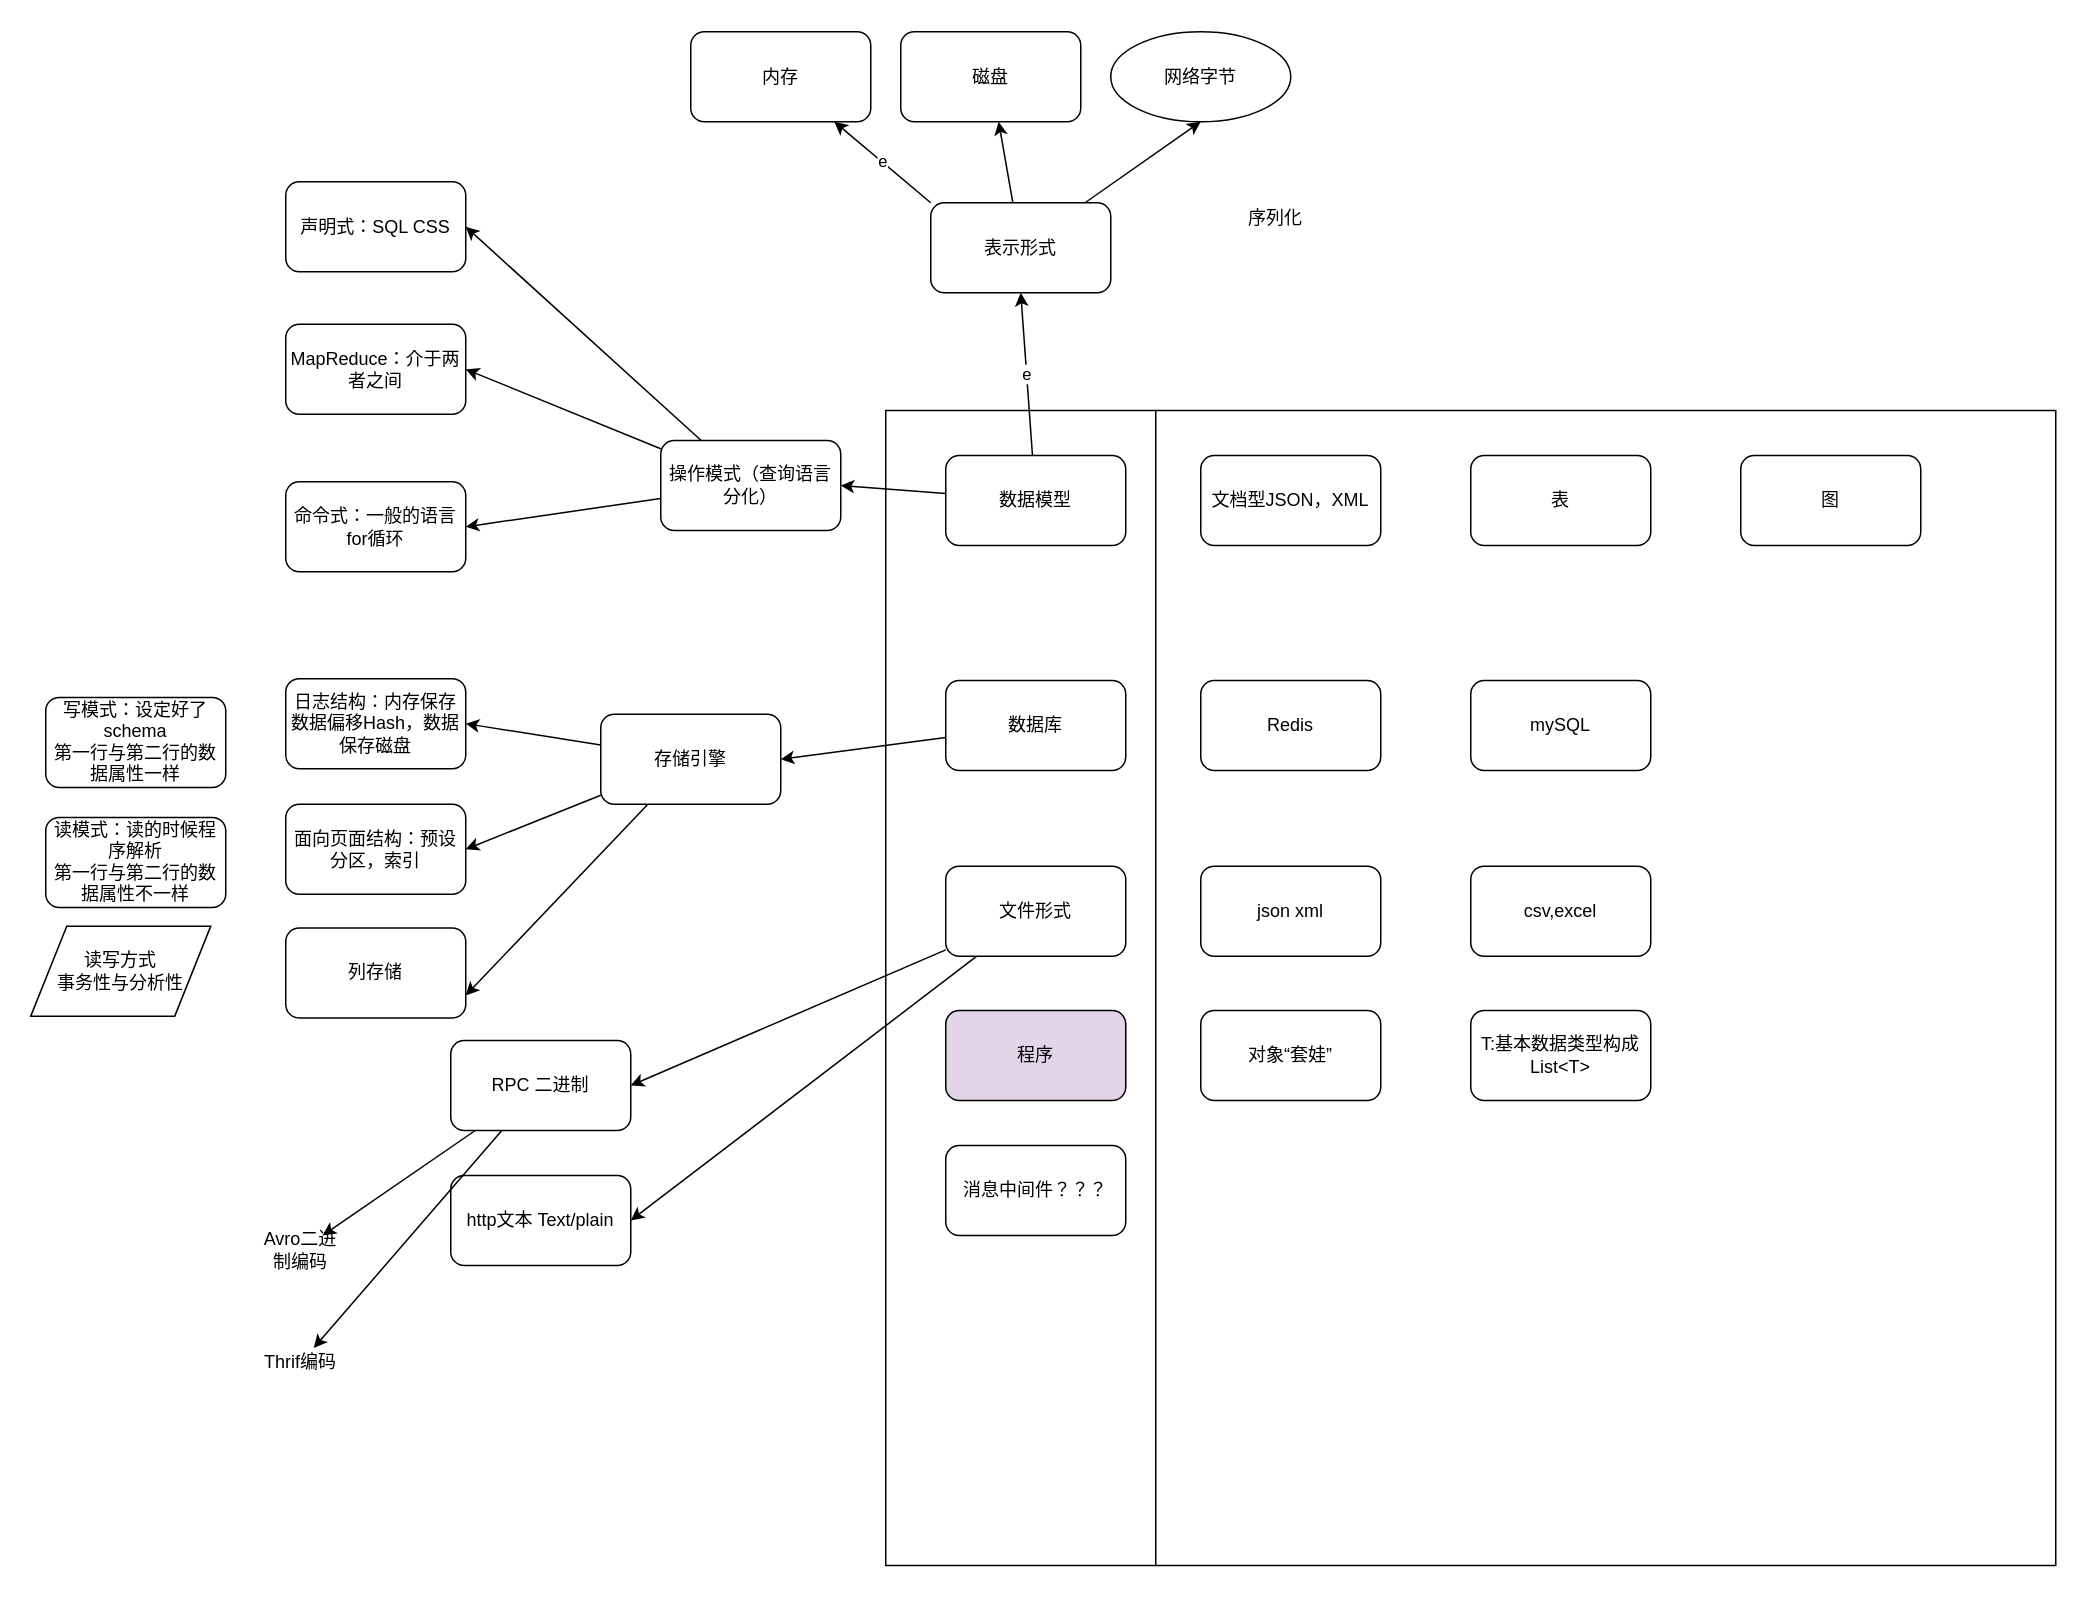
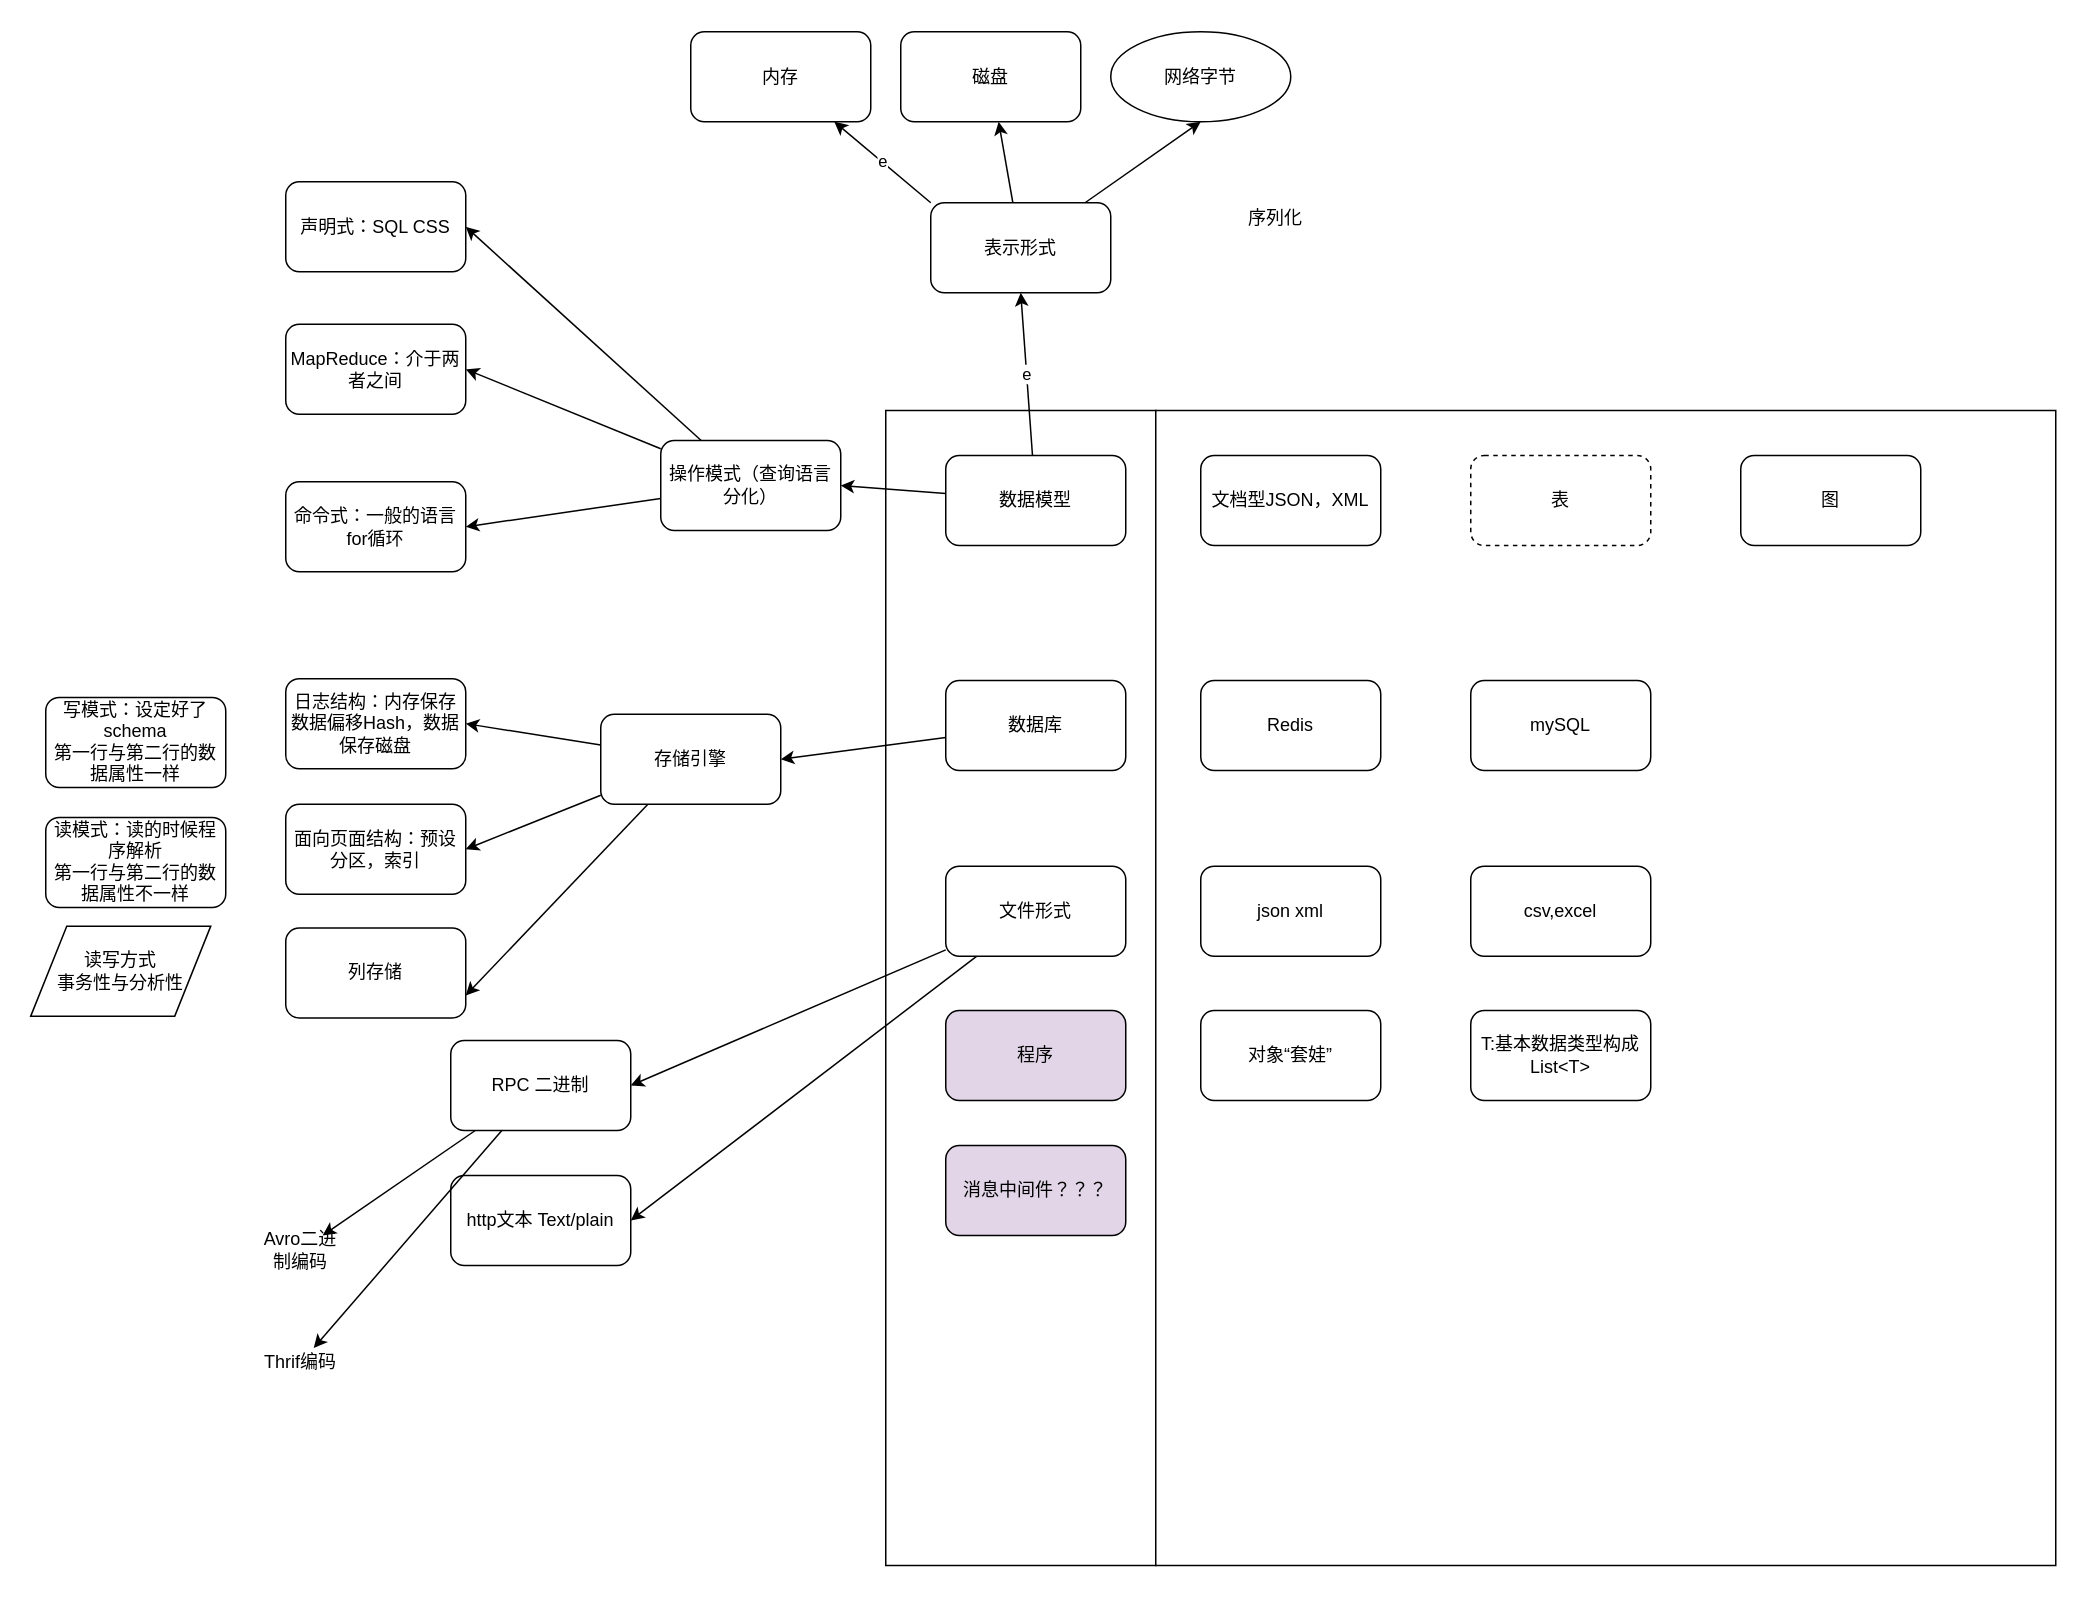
  <mxCell id="0" />
  <mxCell id="1" parent="0" />
  <mxCell id="2" value="" style="rounded=0;whiteSpace=wrap;html=1;" vertex="1" parent="1"><mxGeometry x="590" y="273" width="180" height="770" as="geometry" /></mxCell>
  <mxCell id="3" value="" style="rounded=0;whiteSpace=wrap;html=1;" vertex="1" parent="1"><mxGeometry x="770" y="273" width="600" height="770" as="geometry" /></mxCell>
  <mxCell id="4" value="图" style="rounded=1;whiteSpace=wrap;html=1;" vertex="1" parent="1"><mxGeometry x="1160" y="303" width="120" height="60" as="geometry" /></mxCell>
  <mxCell id="5" value="内存" style="rounded=1;whiteSpace=wrap;html=1;" vertex="1" parent="1"><mxGeometry x="460" y="20.5" width="120" height="60" as="geometry" /></mxCell>
  <mxCell id="6" value="磁盘" style="rounded=1;whiteSpace=wrap;html=1;" vertex="1" parent="1"><mxGeometry x="600" y="20.5" width="120" height="60" as="geometry" /></mxCell>
  <mxCell id="7" value="网络字节" style="ellipse;whiteSpace=wrap;html=1;" vertex="1" parent="1"><mxGeometry x="740" y="20.5" width="120" height="60" as="geometry" /></mxCell>
  <mxCell id="8" value="e" style="edgeStyle=none;rounded=0;orthogonalLoop=1;jettySize=auto;html=1;exitX=0;exitY=0;exitDx=0;exitDy=0;" edge="1" parent="1" source="11" target="5"><mxGeometry relative="1" as="geometry" /></mxCell>
  <mxCell id="9" style="edgeStyle=none;rounded=0;orthogonalLoop=1;jettySize=auto;html=1;" edge="1" parent="1" source="11" target="6"><mxGeometry relative="1" as="geometry" /></mxCell>
  <mxCell id="10" style="edgeStyle=none;rounded=0;orthogonalLoop=1;jettySize=auto;html=1;entryX=0.5;entryY=1;entryDx=0;entryDy=0;" edge="1" parent="1" source="11" target="7"><mxGeometry relative="1" as="geometry" /></mxCell>
  <mxCell id="11" value="表示形式" style="rounded=1;whiteSpace=wrap;html=1;" vertex="1" parent="1"><mxGeometry x="620" y="134.5" width="120" height="60" as="geometry" /></mxCell>
  <mxCell id="12" style="edgeStyle=none;rounded=0;orthogonalLoop=1;jettySize=auto;html=1;entryX=1;entryY=0.5;entryDx=0;entryDy=0;" edge="1" parent="1" source="15" target="16"><mxGeometry relative="1" as="geometry" /></mxCell>
  <mxCell id="13" style="edgeStyle=none;rounded=0;orthogonalLoop=1;jettySize=auto;html=1;entryX=1;entryY=0.5;entryDx=0;entryDy=0;" edge="1" parent="1" source="15" target="18"><mxGeometry relative="1" as="geometry" /></mxCell>
  <mxCell id="14" style="edgeStyle=none;rounded=0;orthogonalLoop=1;jettySize=auto;html=1;entryX=1;entryY=0.5;entryDx=0;entryDy=0;" edge="1" parent="1" source="15" target="17"><mxGeometry relative="1" as="geometry" /></mxCell>
  <mxCell id="15" value="操作模式（查询语言分化）" style="rounded=1;whiteSpace=wrap;html=1;" vertex="1" parent="1"><mxGeometry x="440" y="293" width="120" height="60" as="geometry" /></mxCell>
  <mxCell id="16" value="声明式：SQL CSS" style="rounded=1;whiteSpace=wrap;html=1;" vertex="1" parent="1"><mxGeometry x="190" y="120.5" width="120" height="60" as="geometry" /></mxCell>
  <mxCell id="17" value="命令式：一般的语言for循环" style="rounded=1;whiteSpace=wrap;html=1;" vertex="1" parent="1"><mxGeometry x="190" y="320.5" width="120" height="60" as="geometry" /></mxCell>
  <mxCell id="18" value="MapReduce：介于两者之间" style="rounded=1;whiteSpace=wrap;html=1;" vertex="1" parent="1"><mxGeometry x="190" y="215.5" width="120" height="60" as="geometry" /></mxCell>
  <mxCell id="19" style="edgeStyle=none;rounded=0;orthogonalLoop=1;jettySize=auto;html=1;entryX=1;entryY=0.5;entryDx=0;entryDy=0;" edge="1" parent="1" source="22" target="24"><mxGeometry relative="1" as="geometry" /></mxCell>
  <mxCell id="20" style="edgeStyle=none;rounded=0;orthogonalLoop=1;jettySize=auto;html=1;entryX=1;entryY=0.5;entryDx=0;entryDy=0;" edge="1" parent="1" source="22" target="25"><mxGeometry relative="1" as="geometry" /></mxCell>
  <mxCell id="21" style="edgeStyle=none;rounded=0;orthogonalLoop=1;jettySize=auto;html=1;entryX=1;entryY=0.75;entryDx=0;entryDy=0;" edge="1" parent="1" source="22" target="40"><mxGeometry relative="1" as="geometry" /></mxCell>
  <mxCell id="22" value="存储引擎" style="rounded=1;whiteSpace=wrap;html=1;" vertex="1" parent="1"><mxGeometry x="400" y="475.5" width="120" height="60" as="geometry" /></mxCell>
  <mxCell id="23" value="读写方式&lt;br&gt;事务性与分析性" style="shape=parallelogram;perimeter=parallelogramPerimeter;whiteSpace=wrap;html=1;" vertex="1" parent="1"><mxGeometry x="20" y="616.75" width="120" height="60" as="geometry" /></mxCell>
  <mxCell id="24" value="日志结构：内存保存数据偏移Hash，数据保存磁盘" style="rounded=1;whiteSpace=wrap;html=1;" vertex="1" parent="1"><mxGeometry x="190" y="451.75" width="120" height="60" as="geometry" /></mxCell>
  <mxCell id="25" value="面向页面结构：预设分区，索引" style="rounded=1;whiteSpace=wrap;html=1;" vertex="1" parent="1"><mxGeometry x="190" y="535.5" width="120" height="60" as="geometry" /></mxCell>
  <mxCell id="26" value="读模式：读的时候程序解析&lt;br&gt;第一行与第二行的数据属性不一样" style="rounded=1;whiteSpace=wrap;html=1;" vertex="1" parent="1"><mxGeometry x="30" y="544.25" width="120" height="60" as="geometry" /></mxCell>
  <mxCell id="27" value="写模式：设定好了schema&lt;br&gt;第一行与第二行的数据属性一样" style="rounded=1;whiteSpace=wrap;html=1;" vertex="1" parent="1"><mxGeometry x="30" y="464.25" width="120" height="60" as="geometry" /></mxCell>
  <mxCell id="28" value="序列化" style="text;html=1;strokeColor=none;fillColor=none;align=center;verticalAlign=middle;whiteSpace=wrap;rounded=0;" vertex="1" parent="1"><mxGeometry x="830" y="134.5" width="40" height="20" as="geometry" /></mxCell>
  <mxCell id="29" style="edgeStyle=none;rounded=0;orthogonalLoop=1;jettySize=auto;html=1;entryX=1;entryY=0.5;entryDx=0;entryDy=0;" edge="1" parent="1" source="30" target="22"><mxGeometry relative="1" as="geometry" /></mxCell>
  <mxCell id="30" value="数据库" style="rounded=1;whiteSpace=wrap;html=1;" vertex="1" parent="1"><mxGeometry x="630" y="453" width="120" height="60" as="geometry" /></mxCell>
  <mxCell id="31" value="Redis" style="rounded=1;whiteSpace=wrap;html=1;" vertex="1" parent="1"><mxGeometry x="800" y="453" width="120" height="60" as="geometry" /></mxCell>
  <mxCell id="32" value="mySQL" style="rounded=1;whiteSpace=wrap;html=1;" vertex="1" parent="1"><mxGeometry x="980" y="453" width="120" height="60" as="geometry" /></mxCell>
  <mxCell id="33" value="文档型JSON，XML" style="rounded=1;whiteSpace=wrap;html=1;" vertex="1" parent="1"><mxGeometry x="800" y="303" width="120" height="60" as="geometry" /></mxCell>
- <mxCell id="34" value="表" style="rounded=1;whiteSpace=wrap;html=1;" vertex="1" parent="1"><mxGeometry x="980" y="303" width="120" height="60" as="geometry" /></mxCell>
+ <mxCell id="34" value="表" style="rounded=1;whiteSpace=wrap;html=1;dashed=1;" vertex="1" parent="1"><mxGeometry x="980" y="303" width="120" height="60" as="geometry" /></mxCell>
  <mxCell id="35" style="edgeStyle=none;rounded=0;orthogonalLoop=1;jettySize=auto;html=1;entryX=1;entryY=0.5;entryDx=0;entryDy=0;" edge="1" parent="1" source="37" target="41"><mxGeometry relative="1" as="geometry" /></mxCell>
  <mxCell id="36" style="edgeStyle=none;rounded=0;orthogonalLoop=1;jettySize=auto;html=1;entryX=1;entryY=0.5;entryDx=0;entryDy=0;" edge="1" parent="1" source="37" target="44"><mxGeometry relative="1" as="geometry" /></mxCell>
  <mxCell id="37" value="文件形式" style="rounded=1;whiteSpace=wrap;html=1;" vertex="1" parent="1"><mxGeometry x="630" y="576.75" width="120" height="60" as="geometry" /></mxCell>
  <mxCell id="38" value="json xml" style="rounded=1;whiteSpace=wrap;html=1;" vertex="1" parent="1"><mxGeometry x="800" y="576.75" width="120" height="60" as="geometry" /></mxCell>
  <mxCell id="39" value="csv,excel" style="rounded=1;whiteSpace=wrap;html=1;" vertex="1" parent="1"><mxGeometry x="980" y="576.75" width="120" height="60" as="geometry" /></mxCell>
  <mxCell id="40" value="列存储" style="rounded=1;whiteSpace=wrap;html=1;" vertex="1" parent="1"><mxGeometry x="190" y="618" width="120" height="60" as="geometry" /></mxCell>
  <mxCell id="41" value="http文本 Text/plain" style="rounded=1;whiteSpace=wrap;html=1;" vertex="1" parent="1"><mxGeometry x="300" y="783" width="120" height="60" as="geometry" /></mxCell>
  <mxCell id="42" style="edgeStyle=none;rounded=0;orthogonalLoop=1;jettySize=auto;html=1;" edge="1" parent="1" source="44" target="51"><mxGeometry relative="1" as="geometry" /></mxCell>
  <mxCell id="43" style="edgeStyle=none;rounded=0;orthogonalLoop=1;jettySize=auto;html=1;" edge="1" parent="1" source="44" target="52"><mxGeometry relative="1" as="geometry" /></mxCell>
  <mxCell id="44" value="RPC 二进制" style="rounded=1;whiteSpace=wrap;html=1;" vertex="1" parent="1"><mxGeometry x="300" y="693" width="120" height="60" as="geometry" /></mxCell>
  <mxCell id="45" style="edgeStyle=none;rounded=0;orthogonalLoop=1;jettySize=auto;html=1;entryX=1;entryY=0.5;entryDx=0;entryDy=0;" edge="1" parent="1" source="47" target="15"><mxGeometry relative="1" as="geometry" /></mxCell>
  <mxCell id="46" value="e" style="edgeStyle=none;rounded=0;orthogonalLoop=1;jettySize=auto;html=1;entryX=0.5;entryY=1;entryDx=0;entryDy=0;" edge="1" parent="1" source="47" target="11"><mxGeometry relative="1" as="geometry" /></mxCell>
  <mxCell id="47" value="数据模型" style="rounded=1;whiteSpace=wrap;html=1;" vertex="1" parent="1"><mxGeometry x="630" y="303" width="120" height="60" as="geometry" /></mxCell>
  <mxCell id="48" value="程序" style="rounded=1;whiteSpace=wrap;html=1;fillColor=#e1d5e7;" vertex="1" parent="1"><mxGeometry x="630" y="673" width="120" height="60" as="geometry" /></mxCell>
  <mxCell id="49" value="对象“套娃”" style="rounded=1;whiteSpace=wrap;html=1;" vertex="1" parent="1"><mxGeometry x="800" y="673" width="120" height="60" as="geometry" /></mxCell>
  <mxCell id="50" value="T:基本数据类型构成&lt;br&gt;List&amp;lt;T&amp;gt;" style="rounded=1;whiteSpace=wrap;html=1;" vertex="1" parent="1"><mxGeometry x="980" y="673" width="120" height="60" as="geometry" /></mxCell>
  <mxCell id="51" value="Avro二进制编码" style="text;html=1;strokeColor=none;fillColor=none;align=center;verticalAlign=middle;whiteSpace=wrap;rounded=0;" vertex="1" parent="1"><mxGeometry x="170" y="823" width="60" height="20" as="geometry" /></mxCell>
  <mxCell id="52" value="Thrif编码" style="text;html=1;strokeColor=none;fillColor=none;align=center;verticalAlign=middle;whiteSpace=wrap;rounded=0;" vertex="1" parent="1"><mxGeometry x="170" y="898" width="60" height="20" as="geometry" /></mxCell>
- <mxCell id="53" value="消息中间件？？？" style="rounded=1;whiteSpace=wrap;html=1;" vertex="1" parent="1"><mxGeometry x="630" y="763" width="120" height="60" as="geometry" /></mxCell>
+ <mxCell id="53" value="消息中间件？？？" style="rounded=1;whiteSpace=wrap;html=1;fillColor=#e1d5e7;" vertex="1" parent="1"><mxGeometry x="630" y="763" width="120" height="60" as="geometry" /></mxCell>
